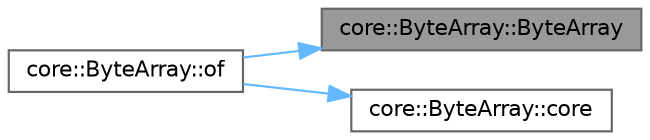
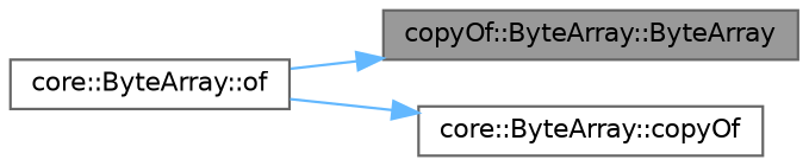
  digraph {
    rankdir=RL
    node [color=grey40 fillcolor=white fontname=Helvetica fontsize=10 shape=box style=filled]
    edge [color=steelblue1 dir=back fontname=Helvetica fontsize=10 labelfontname=Helvetica labelfontsize=10 style=solid]
-   n1 [color=gray40 fillcolor=grey60 fontcolor=black height=0.2 label="core::ByteArray::ByteArray" width=0.4]
+   n1 [color=gray40 fillcolor=grey60 fontcolor=black height=0.2 label="copyOf::ByteArray::ByteArray" width=0.4]
    n2 [height=0.2 label="core::ByteArray::of" width=0.4]
-   n3 [height=0.2 label="core::ByteArray::core" width=0.4]
+   n3 [height=0.2 label="core::ByteArray::copyOf" width=0.4]
    n1 -> n2
    n3 -> n2
  }
